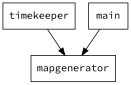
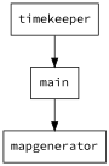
  digraph {
    fontname="Source Code Pro"
    rankdir=TB
    node [fontname="Source Code Pro" shape=rect]
    edge [fontname="Source Code Pro"]
    timekeeper
    main
    mapgenerator
-   timekeeper -> mapgenerator
+   timekeeper -> main
    main -> mapgenerator
  }
